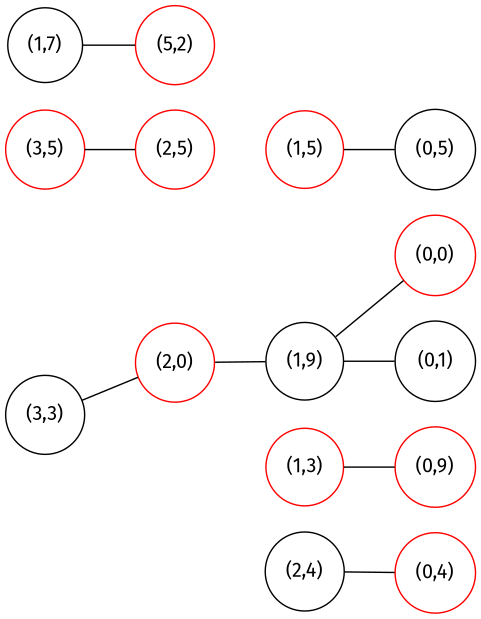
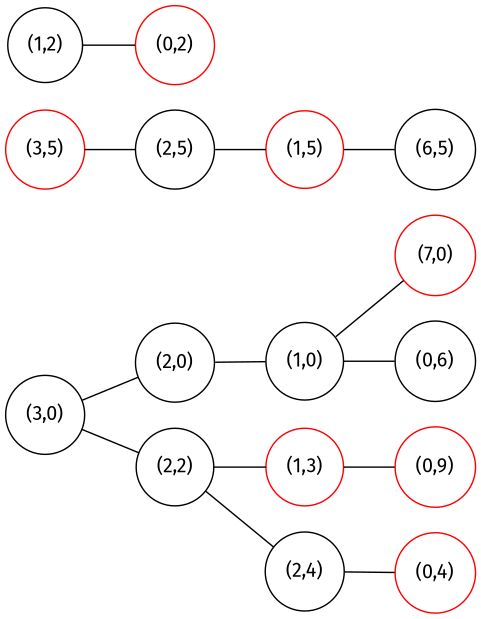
  graph {
    fontname="Fira Sans"
    rankdir=LR
    node [fillcolor=white fontname="Fira Sans" shape=circle style=filled]
    edge [fontname="Fira Sans"]
-   n1 [label="(3,3)"]
-   n2 [label="(2,0)" color=red]
-   n4 [label="(1,9)"]
+   n1 [label="(3,0)"]
+   n2 [label="(2,0)"]
+   n3 [label="(2,2)"]
+   n4 [label="(1,0)"]
    n5 [color=red label="(1,3)"]
    n6 [label="(2,4)"]
    n7 [color=red label="(3,5)"]
-   n8 [label="(2,5)" color=red]
+   n8 [label="(2,5)"]
    n9 [color=red label="(1,5)"]
-   n10 [color=red label="(0,0)"]
-   n11 [label="(0,1)"]
-   n12 [label="(1,7)"]
-   n13 [color=red label="(5,2)"]
+   n10 [color=red label="(7,0)"]
+   n11 [label="(0,6)"]
+   n12 [label="(1,2)"]
+   n13 [color=red label="(0,2)"]
    n14 [color=red label="(0,9)"]
    n15 [color=red label="(0,4)"]
-   n16 [label="(0,5)"]
+   n16 [label="(6,5)"]
    n1 -- n2
+   n1 -- n3
    n2 -- n4
+   n3 -- n5
+   n3 -- n6
    n4 -- n10
    n4 -- n11
    n5 -- n14
    n6 -- n15
    n7 -- n8
+   n8 -- n9
    n9 -- n16
    n12 -- n13
  }
